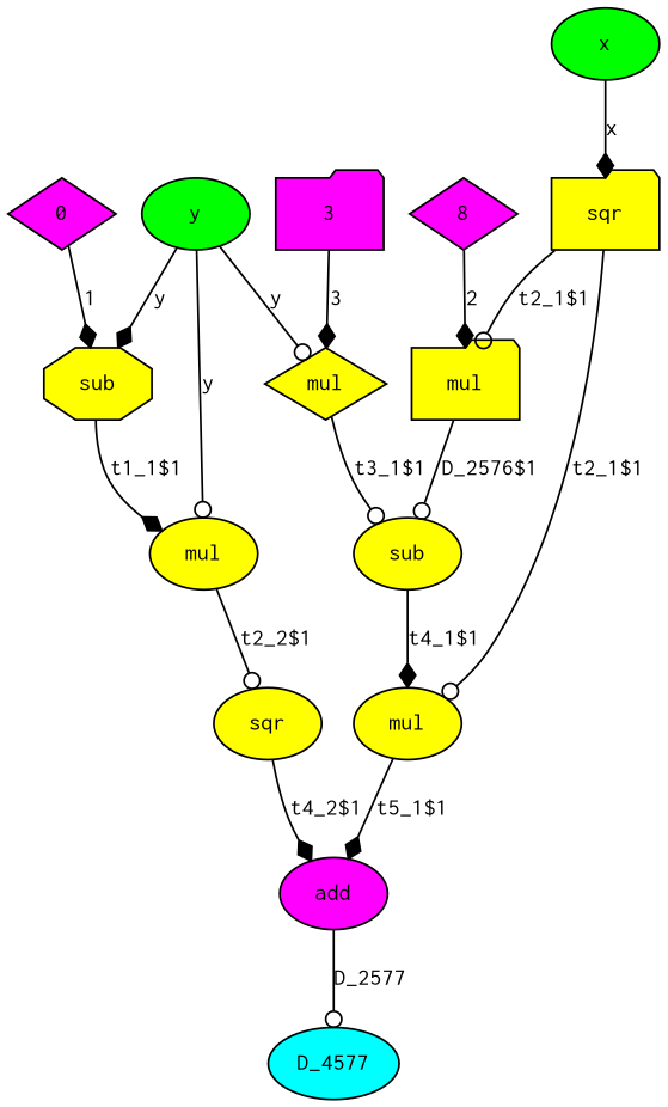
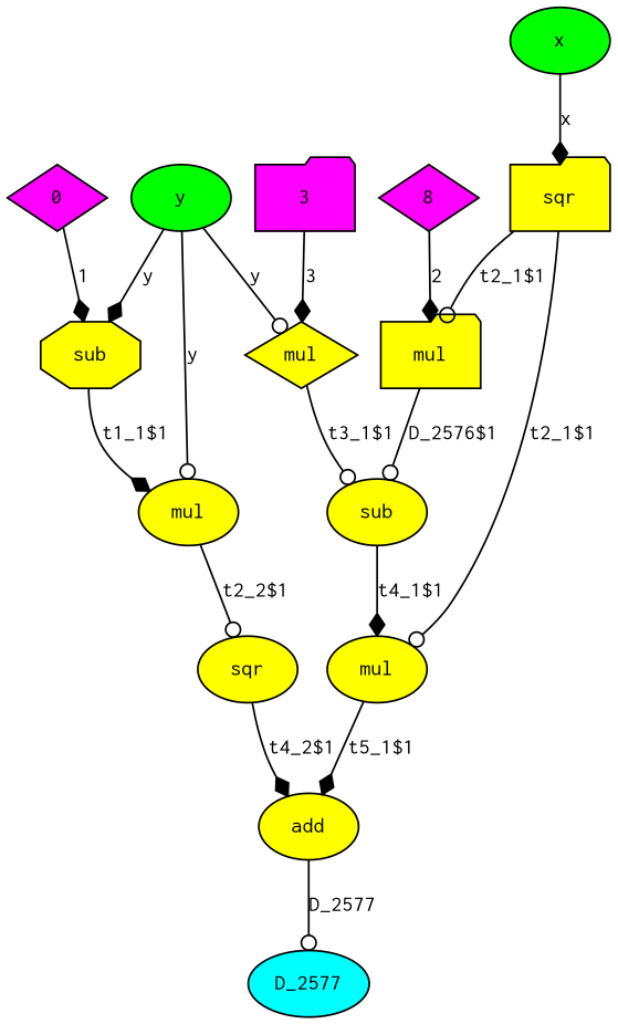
  digraph {
    nodesep=0.175
    rankdir=TB
    node [argix=-1 dataspec=na fillcolor=yellow fontname=Courier fontsize=12 ntype=operation shape=ellipse style=filled]
    edge [argix=-1 arrowhead=diamond dataspec=s32 etype=D fontname=Courier fontsize=12 order=1 vtype=localvar]
-   n1 [argix=0 dataspec=s32 fillcolor=cyan label=D_4577 ntype=outvar]
-   n2 [fillcolor=magenta label=add]
+   n1 [argix=0 dataspec=s32 fillcolor=cyan label=D_2577 ntype=outvar]
+   n2 [label=add]
    n3 [dataspec=s32 fillcolor=magenta label=0 ntype=constant shape=diamond]
    n4 [label=sub shape=octagon]
    n5 [label=mul]
    n6 [dataspec=s32 fillcolor=magenta label=8 ntype=constant shape=diamond]
    n7 [label=mul shape=folder]
    n8 [label=sub]
    n9 [dataspec=s32 fillcolor=magenta label=3 ntype=constant shape=folder]
    n10 [label=mul shape=diamond]
    n11 [label=sqr]
    n12 [label=mul]
    n13 [label=sqr shape=folder]
    n14 [argix=0 dataspec=s32 fillcolor=green label=x ntype=invar]
    n15 [argix=1 dataspec=s32 fillcolor=green label=y ntype=invar]
    n2 -> n1 [arrowhead=odot label=D_2577 vtype=outarg]
    n3 -> n4 [label=1 order=2 vtype=globalvar]
    n4 -> n5 [label="t1_1$1"]
    n5 -> n11 [arrowhead=odot label="t2_2$1"]
    n6 -> n7 [label=2 order=2 vtype=globalvar]
    n7 -> n8 [arrowhead=odot label="D_2576$1"]
    n8 -> n12 [label="t4_1$1" order=2]
    n9 -> n10 [label=3 order=2 vtype=globalvar]
    n10 -> n8 [arrowhead=odot label="t3_1$1" order=2]
    n11 -> n2 [label="t4_2$1" order=2]
    n12 -> n2 [label="t5_1$1"]
    n13 -> n7 [arrowhead=odot label="t2_1$1"]
    n13 -> n12 [arrowhead=odot label="t2_1$1"]
    n14 -> n13 [label=x vtype=inarg]
    n15 -> n4 [label=y vtype=inarg]
    n15 -> n5 [arrowhead=odot label=y order=2 vtype=inarg]
    n15 -> n10 [arrowhead=odot label=y vtype=inarg]
  }
